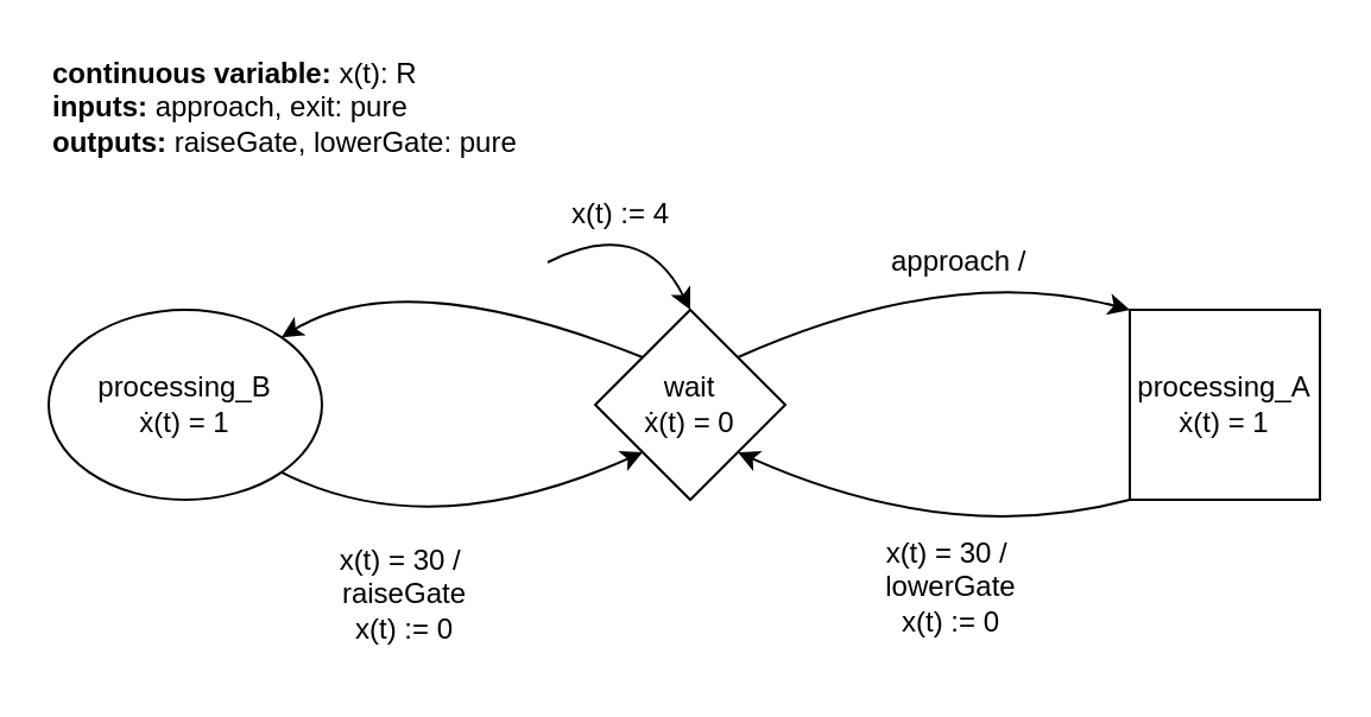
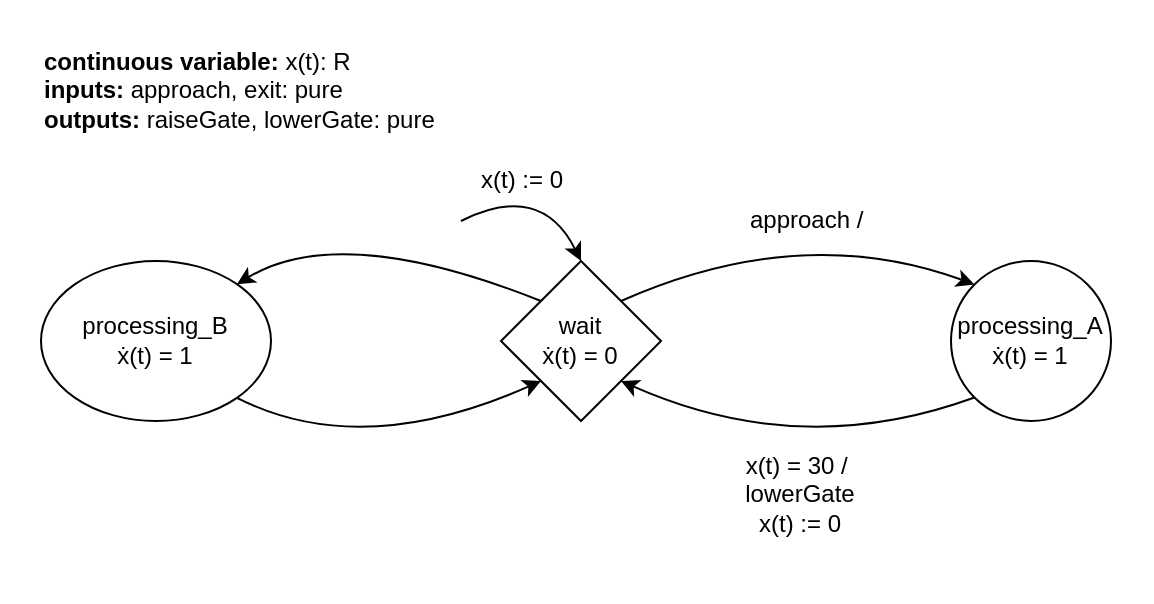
  <mxCell id="0" />
  <mxCell id="1" parent="0" />
- <mxCell id="2" value="processing_A&lt;br&gt;ẋ(t) = 1" style="whiteSpace=wrap;html=1;aspect=fixed;rounded=0;" parent="1" vertex="1"><mxGeometry x="475" y="130" width="80" height="80" as="geometry" /></mxCell>
+ <mxCell id="2" value="processing_A&lt;br&gt;ẋ(t) = 1" style="ellipse;whiteSpace=wrap;html=1;aspect=fixed;" parent="1" vertex="1"><mxGeometry x="475" y="130" width="80" height="80" as="geometry" /></mxCell>
  <mxCell id="3" value="&lt;b&gt;continuous variable: &lt;/b&gt;x(t): R&lt;br&gt;&lt;b&gt;inputs: &lt;/b&gt;approach, exit: pure&lt;br&gt;&lt;b&gt;outputs:&lt;/b&gt;&amp;nbsp;raiseGate, lowerGate: pure" style="text;html=1;strokeColor=none;fillColor=none;align=left;verticalAlign=middle;whiteSpace=wrap;rounded=0;" parent="1" vertex="1"><mxGeometry x="20" y="20" width="200" height="50" as="geometry" /></mxCell>
  <mxCell id="4" value="wait&lt;br&gt;ẋ(t) = 0" style="rhombus;whiteSpace=wrap;html=1;aspect=fixed;" parent="1" vertex="1"><mxGeometry x="250" y="130" width="80" height="80" as="geometry" /></mxCell>
- <mxCell id="5" value="x(t) := 4" style="text;html=1;strokeColor=none;fillColor=none;align=center;verticalAlign=middle;whiteSpace=wrap;rounded=0;" parent="1" vertex="1"><mxGeometry x="236" y="80" width="50" height="20" as="geometry" /></mxCell>
+ <mxCell id="5" value="x(t) := 0" style="text;html=1;strokeColor=none;fillColor=none;align=center;verticalAlign=middle;whiteSpace=wrap;rounded=0;" parent="1" vertex="1"><mxGeometry x="236" y="80" width="50" height="20" as="geometry" /></mxCell>
  <mxCell id="6" value="processing_B&lt;br&gt;ẋ(t) = 1" style="ellipse;whiteSpace=wrap;html=1;aspect=fixed;" parent="1" vertex="1"><mxGeometry x="20" y="130" width="115" height="80" as="geometry" /></mxCell>
  <mxCell id="7" value="approach /&amp;nbsp;" style="text;html=1;strokeColor=none;fillColor=none;align=center;verticalAlign=middle;whiteSpace=wrap;rounded=0;rotation=0;" parent="1" vertex="1"><mxGeometry x="370" y="100" width="70" height="20" as="geometry" /></mxCell>
  <mxCell id="8" value="x(t) = 30 /&amp;nbsp;&lt;br&gt;lowerGate&lt;br&gt;x(t) := 0" style="text;html=1;strokeColor=none;fillColor=none;align=center;verticalAlign=middle;whiteSpace=wrap;rounded=0;rotation=0;" parent="1" vertex="1"><mxGeometry x="370" y="220" width="60" height="54" as="geometry" /></mxCell>
- <mxCell id="9" value="x(t) = 30 /&amp;nbsp;&lt;br&gt;raiseGate&lt;br&gt;x(t) := 0" style="text;html=1;strokeColor=none;fillColor=none;align=center;verticalAlign=middle;whiteSpace=wrap;rounded=0;" parent="1" vertex="1"><mxGeometry x="140" y="220" width="60" height="60" as="geometry" /></mxCell>
  <mxCell id="10" value="" style="endArrow=classic;html=1;entryX=0.5;entryY=0;entryDx=0;entryDy=0;curved=1;" parent="1" target="4" edge="1"><mxGeometry width="50" height="50" relative="1" as="geometry"><mxPoint x="230" y="110" as="sourcePoint" /><mxPoint x="309.701" y="39.996" as="targetPoint" /><Array as="points"><mxPoint x="270" y="90" /></Array></mxGeometry></mxCell>
  <mxCell id="11" value="" style="endArrow=classic;html=1;entryX=0;entryY=0;entryDx=0;entryDy=0;exitX=1;exitY=0;exitDx=0;exitDy=0;curved=1;" parent="1" source="4" target="2" edge="1"><mxGeometry width="50" height="50" relative="1" as="geometry"><mxPoint x="240" y="240" as="sourcePoint" /><mxPoint x="290" y="190" as="targetPoint" /><Array as="points"><mxPoint x="400" y="110" /></Array></mxGeometry></mxCell>
  <mxCell id="12" value="" style="endArrow=classic;html=1;entryX=1;entryY=1;entryDx=0;entryDy=0;exitX=0;exitY=1;exitDx=0;exitDy=0;curved=1;" parent="1" source="2" target="4" edge="1"><mxGeometry width="50" height="50" relative="1" as="geometry"><mxPoint x="240" y="240" as="sourcePoint" /><mxPoint x="290" y="190" as="targetPoint" /><Array as="points"><mxPoint x="400" y="230" /></Array></mxGeometry></mxCell>
  <mxCell id="13" value="" style="endArrow=classic;html=1;entryX=1;entryY=0;entryDx=0;entryDy=0;exitX=0;exitY=0;exitDx=0;exitDy=0;curved=1;" parent="1" source="4" target="6" edge="1"><mxGeometry width="50" height="50" relative="1" as="geometry"><mxPoint x="240" y="240" as="sourcePoint" /><mxPoint x="290" y="190" as="targetPoint" /><Array as="points"><mxPoint x="170" y="110" /></Array></mxGeometry></mxCell>
  <mxCell id="14" value="" style="endArrow=classic;html=1;exitX=1;exitY=1;exitDx=0;exitDy=0;entryX=0;entryY=1;entryDx=0;entryDy=0;curved=1;" parent="1" source="6" target="4" edge="1"><mxGeometry width="50" height="50" relative="1" as="geometry"><mxPoint x="240" y="240" as="sourcePoint" /><mxPoint x="290" y="190" as="targetPoint" /><Array as="points"><mxPoint x="180" y="230" /></Array></mxGeometry></mxCell>
